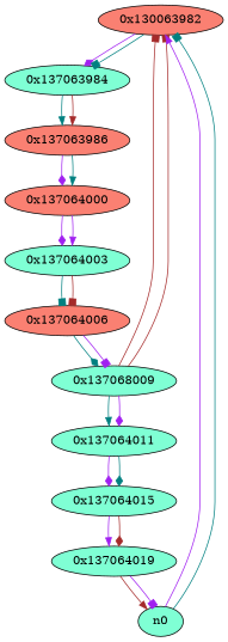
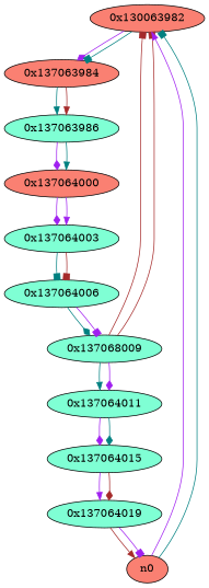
  digraph {
    node [fillcolor=salmon style=filled]
    edge [arrowhead=diamond color=purple]
    n1 [label="0x130063982"]
-   n2 [fillcolor=aquamarine label="0x137063984"]
-   n3 [label="0x137063986"]
+   n2 [label="0x137063984"]
+   n3 [fillcolor=aquamarine label="0x137063986"]
    n4 [label="0x137064000"]
    n5 [fillcolor=aquamarine label="0x137064003"]
-   n6 [label="0x137064006"]
+   n6 [fillcolor=aquamarine label="0x137064006"]
    n7 [fillcolor=aquamarine label="0x137068009"]
    n8 [fillcolor=aquamarine label="0x137064011"]
    n9 [fillcolor=aquamarine label="0x137064015"]
    n10 [fillcolor=aquamarine label="0x137064019"]
-   n0 [fillcolor=aquamarine]
+   n0
    n1 -> n2
    n1 -> n2 [arrowhead=box color=teal]
    n2 -> n3 [arrowhead=normal color=teal]
    n2 -> n3 [arrowhead=normal color=brown]
    n3 -> n4
    n3 -> n4 [arrowhead=normal color=teal]
    n4 -> n5
    n4 -> n5 [arrowhead=normal]
    n5 -> n6 [arrowhead=box color=teal]
    n5 -> n6 [arrowhead=box color=brown]
    n6 -> n7 [color=teal]
    n6 -> n7 [arrowhead=box]
    n7 -> n1 [arrowhead=box color=brown]
    n7 -> n1 [arrowhead=box color=brown]
    n7 -> n8 [arrowhead=normal color=teal]
    n7 -> n8
    n8 -> n9
    n8 -> n9 [color=teal]
    n9 -> n10 [arrowhead=normal]
    n9 -> n10 [color=brown]
    n10 -> n0 [arrowhead=normal color=brown]
    n10 -> n0 [arrowhead=box]
    n0 -> n1 [arrowhead=normal]
    n0 -> n1 [arrowhead=box color=teal]
  }
